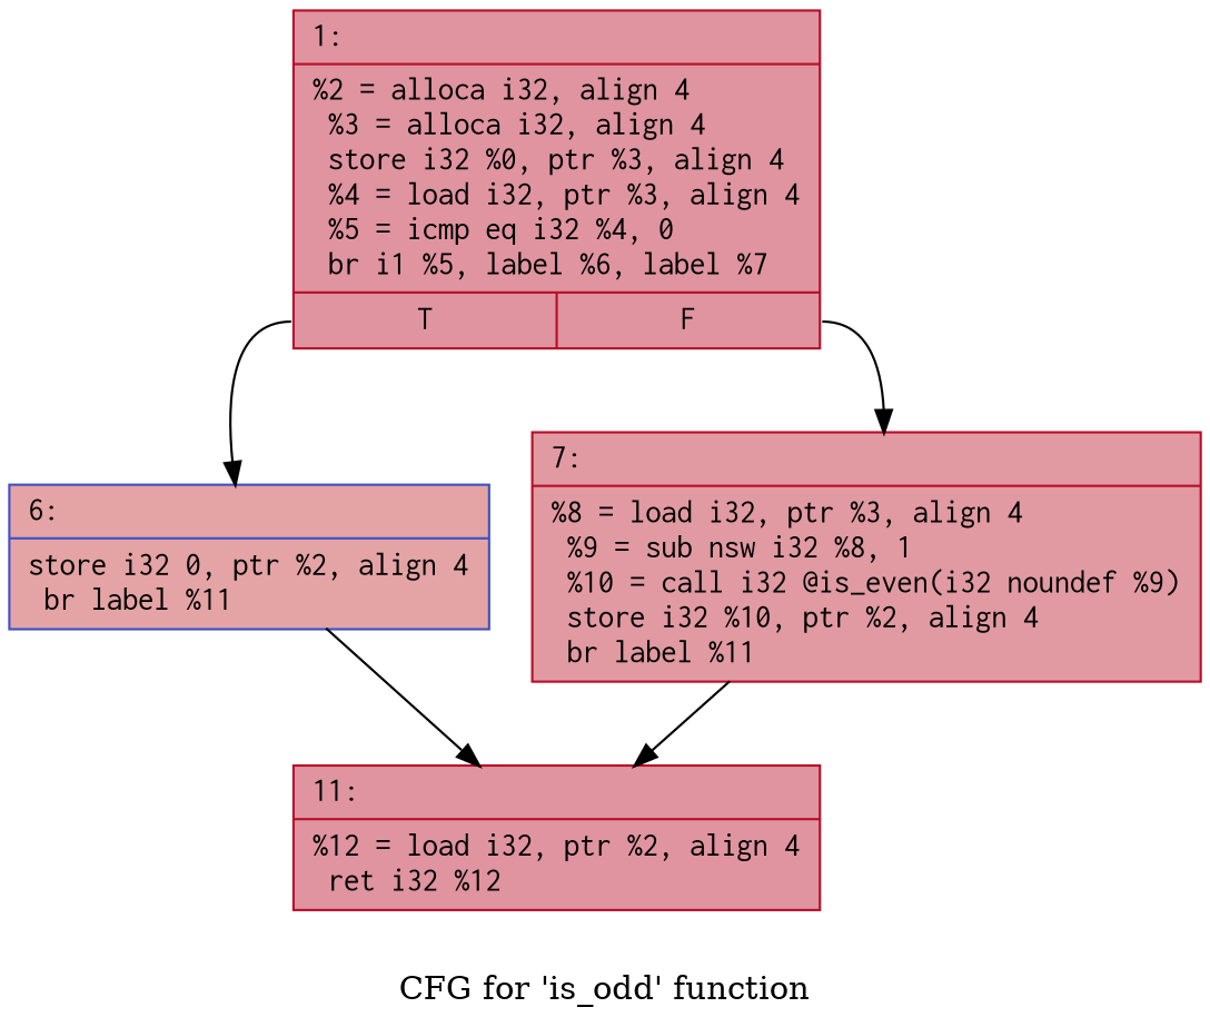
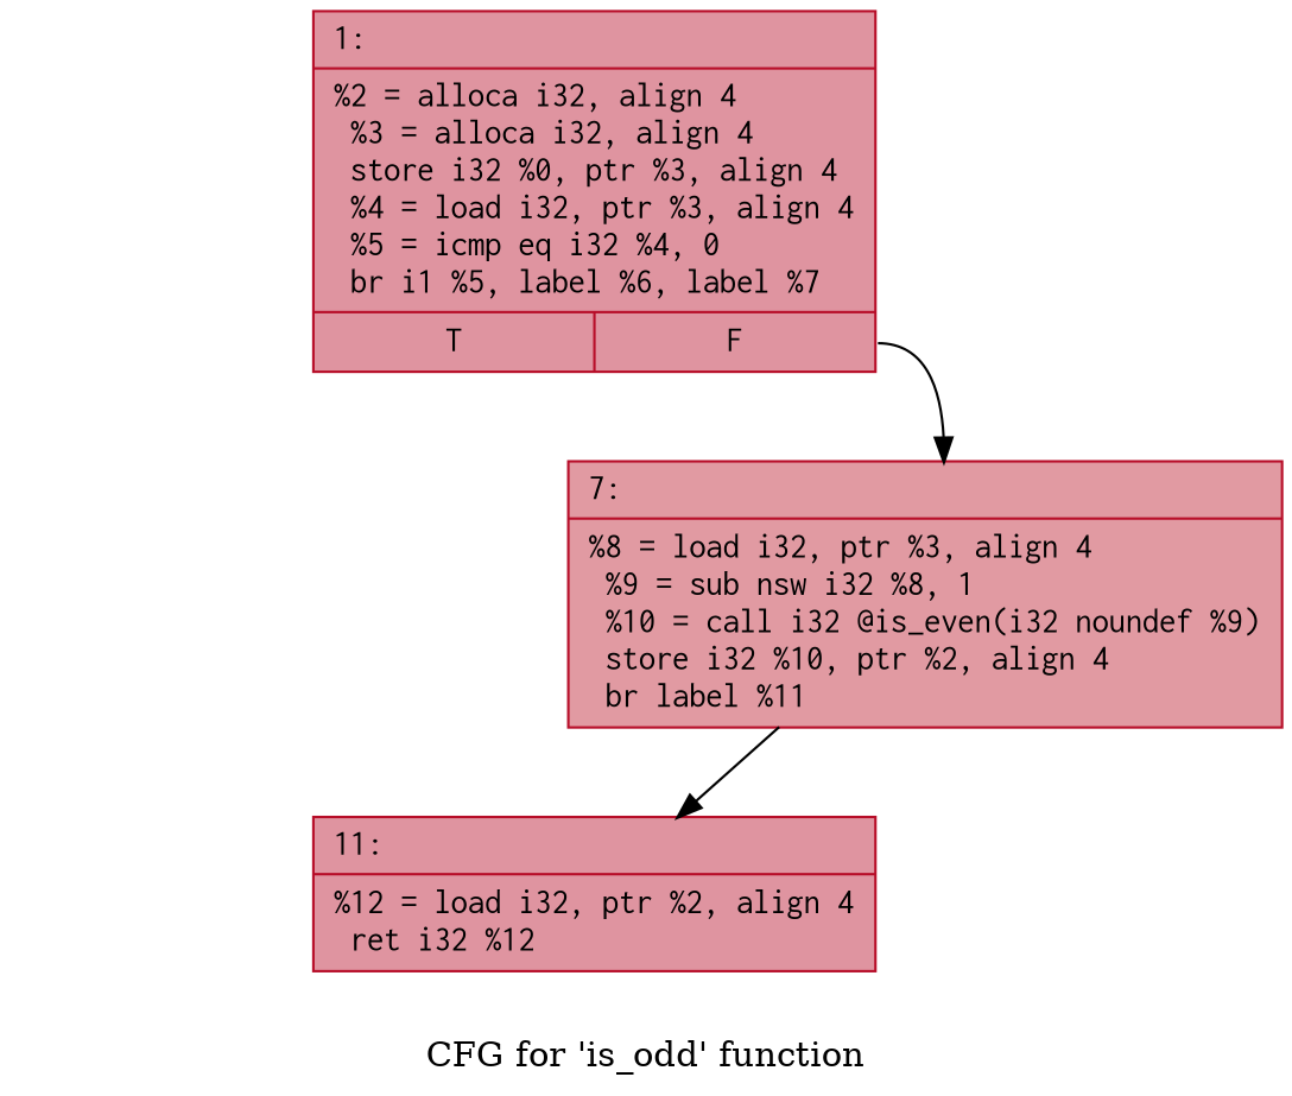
  digraph {
    label="CFG for 'is_odd' function"
    node [color="#b70d28ff" fillcolor="#b70d2870" fontname=Courier shape=record style=filled]
    n1 [label="{1:\l|  %2 = alloca i32, align 4\l  %3 = alloca i32, align 4\l  store i32 %0, ptr %3, align 4\l  %4 = load i32, ptr %3, align 4\l  %5 = icmp eq i32 %4, 0\l  br i1 %5, label %6, label %7\l|{<s0>T|<s1>F}}"]
-   n2 [color="#3d50c3ff" fillcolor="#c32e3170" label="{6:\l|  store i32 0, ptr %2, align 4\l  br label %11\l}"]
    n3 [fillcolor="#bb1b2c70" label="{7:\l|  %8 = load i32, ptr %3, align 4\l  %9 = sub nsw i32 %8, 1\l  %10 = call i32 @is_even(i32 noundef %9)\l  store i32 %10, ptr %2, align 4\l  br label %11\l}"]
    n4 [label="{11:\l|  %12 = load i32, ptr %2, align 4\l  ret i32 %12\l}"]
-   n1 -> n2 [tailport=s0]
    n1 -> n3 [tailport=s1]
-   n2 -> n4
    n3 -> n4
  }
